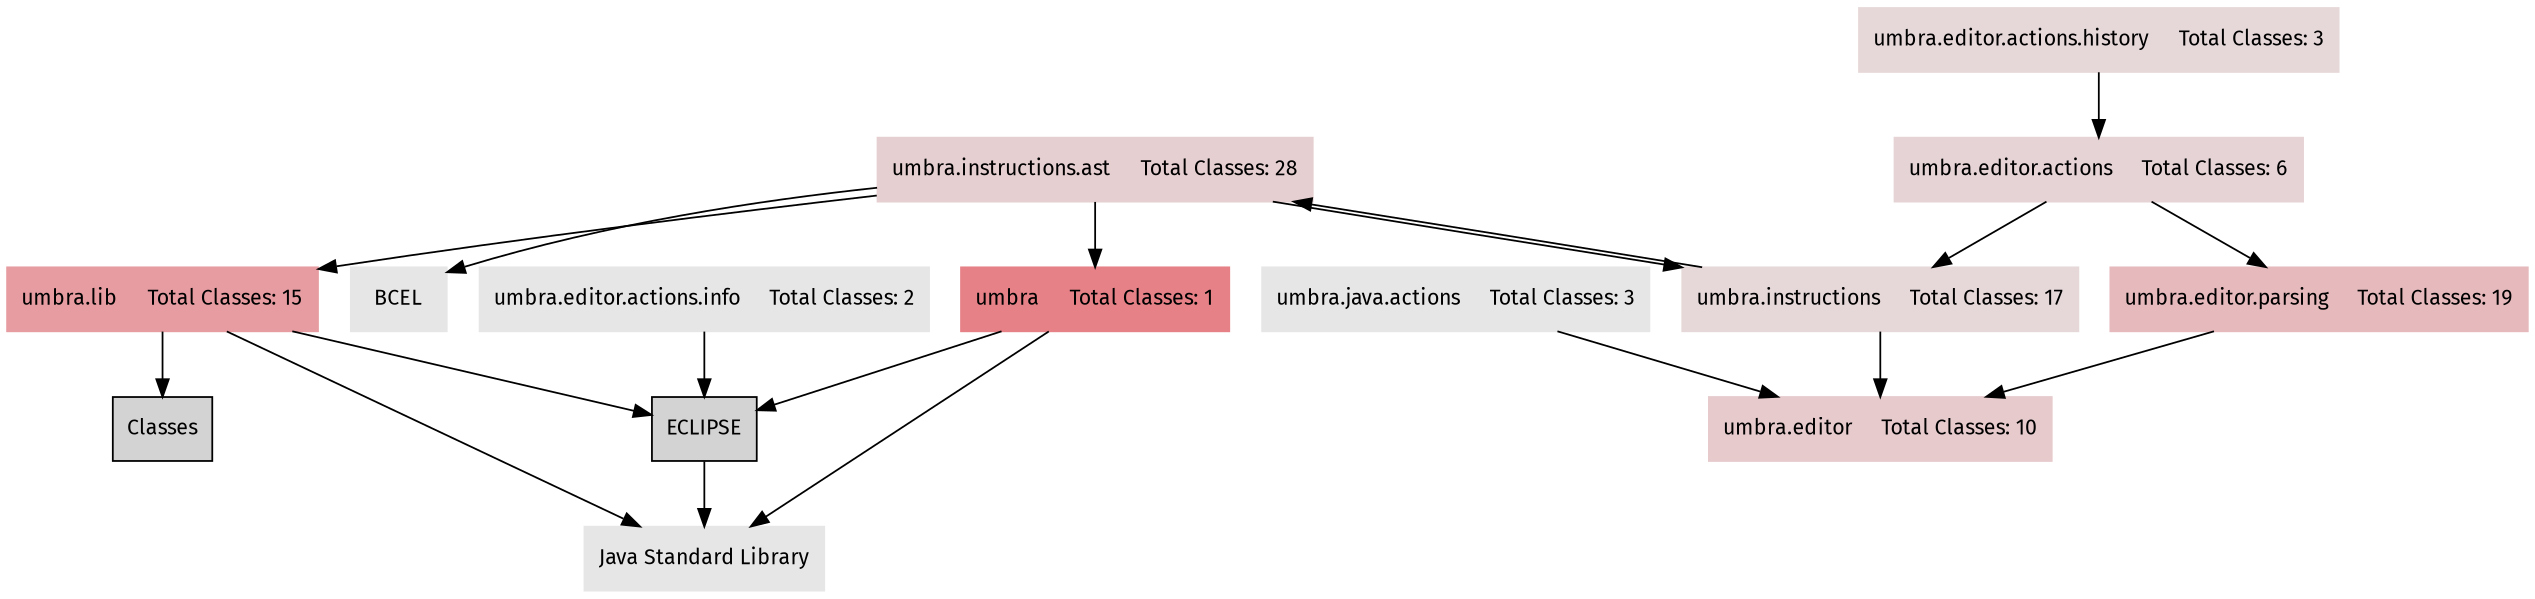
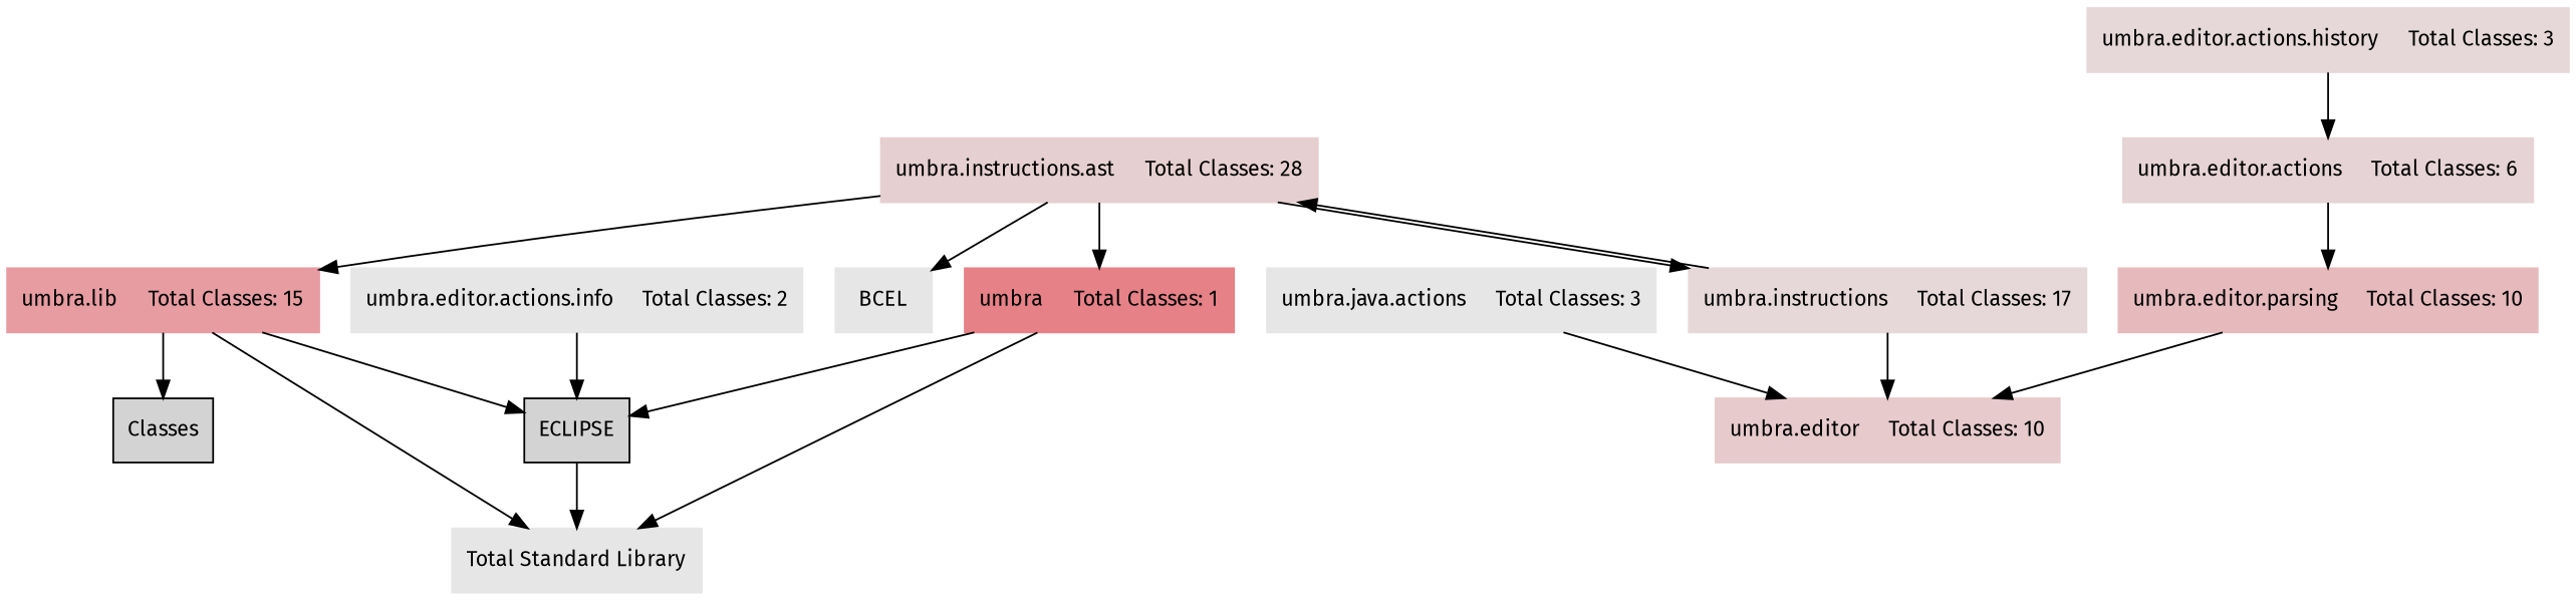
  digraph {
    fontname="Fira Sans"
    rankdir=TB
    node [fontname="Fira Sans" fontsize=12 shape=record style=filled]
    edge [fontname="Fira Sans"]
    n1 [label=Classes]
-   n2 [color=".99 0.0 .9" label="Java Standard Library"]
+   n2 [color=".99 0.0 .9" label="Total Standard Library"]
    n3 [color=".99 0.0 .9" label=BCEL]
    n4 [label=ECLIPSE]
    n5 [color=".99 0.44 .9" label="umbra | Total Classes: 1"]
    n6 [color=".99 0.12 .9" label="umbra.editor | Total Classes: 10"]
    n7 [color=".99 0.06 .9" label="umbra.editor.actions.history | Total Classes: 3"]
    n8 [color=".99 0.08 .9" label="umbra.editor.actions | Total Classes: 6"]
-   n9 [color=".99 0.19 .9" label="umbra.editor.parsing | Total Classes: 19"]
+   n9 [color=".99 0.19 .9" label="umbra.editor.parsing | Total Classes: 10"]
    n10 [color=".99 0.06 .9" label="umbra.instructions | Total Classes: 17"]
    n11 [color=".99 0.1 .9" label="umbra.instructions.ast | Total Classes: 28"]
    n12 [color=".99 0.32 .9" label="umbra.lib | Total Classes: 15"]
    n13 [color=".99 0 .9" label="umbra.editor.actions.info | Total Classes: 2"]
    n14 [color=".99 0 .9" label="umbra.java.actions | Total Classes: 3"]
    n4 -> n2
    n5 -> n2
    n5 -> n4
    n7 -> n8
    n8 -> n9
-   n8 -> n10
    n9 -> n6
    n10 -> n6
    n10 -> n11
    n11 -> n3
    n11 -> n5
    n11 -> n10
    n11 -> n12
    n12 -> n1
    n12 -> n2
    n12 -> n4
    n13 -> n4
    n14 -> n6
  }
